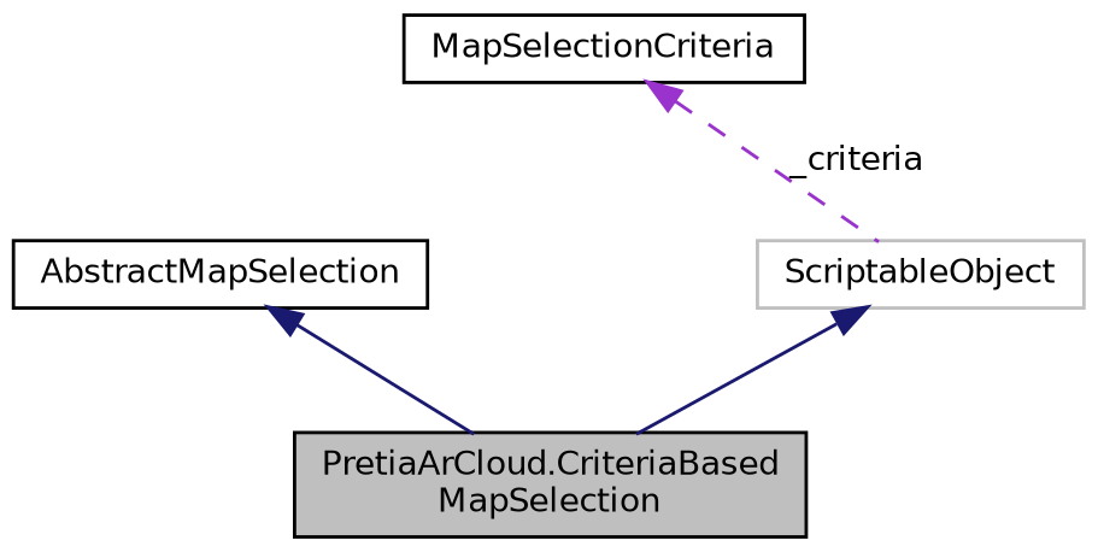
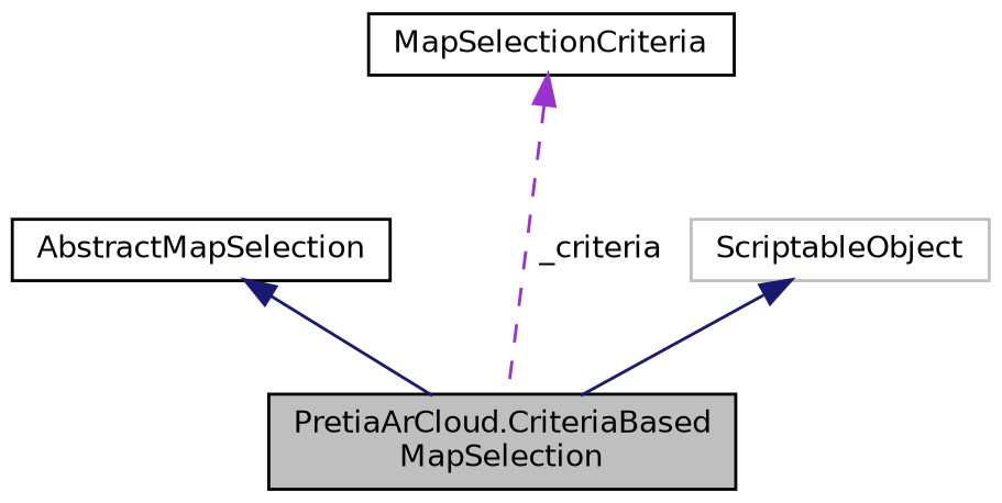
  digraph {
    node [color=black fillcolor=white fontname=Helvetica fontsize=10 shape=record style=filled]
    edge [color=midnightblue dir=back fontname=Helvetica fontsize=10 labelfontname=Helvetica labelfontsize=10 style=solid]
    n1 [fillcolor=grey75 fontcolor=black height=0.2 label="PretiaArCloud.CriteriaBased\lMapSelection" width=0.4]
    n2 [height=0.2 label=AbstractMapSelection width=0.4]
    n3 [color=grey75 height=0.2 label=ScriptableObject width=0.4]
    n4 [height=0.2 label=MapSelectionCriteria width=0.4]
    n2 -> n1
    n3 -> n1
-   n4 -> n3 [color=darkorchid3 label=" _criteria" style=dashed]
+   n4 -> n1 [color=darkorchid3 label=" _criteria" style=dashed]
  }
